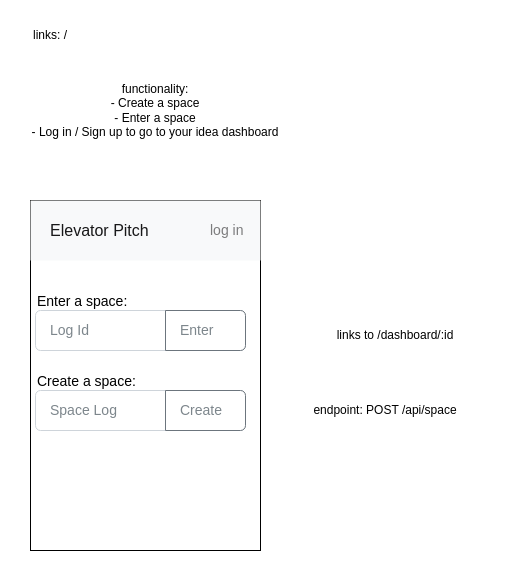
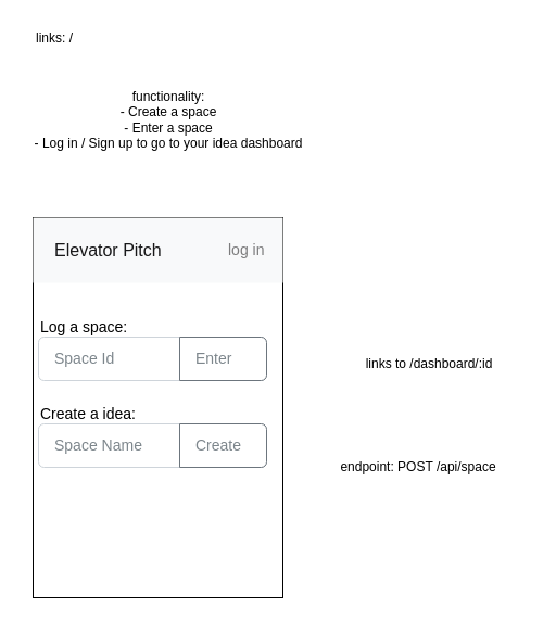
  <mxCell id="0" />
  <mxCell id="1" parent="0" />
  <mxCell id="2" value="links: /" style="text;html=1;strokeColor=none;fillColor=none;align=center;verticalAlign=middle;whiteSpace=wrap;rounded=0;" vertex="1" parent="1"><mxGeometry x="20" y="20" width="60" height="30" as="geometry" /></mxCell>
  <mxCell id="3" value="functionality:&lt;br&gt;- Create a space&lt;br&gt;- Enter a space&lt;br&gt;- Log in / Sign up to go to your idea dashboard&lt;br&gt;" style="text;html=1;strokeColor=none;fillColor=none;align=center;verticalAlign=middle;whiteSpace=wrap;rounded=0;" vertex="1" parent="1"><mxGeometry x="20" y="70" width="270" height="80" as="geometry" /></mxCell>
  <mxCell id="4" value="" style="rounded=0;whiteSpace=wrap;html=1;" vertex="1" parent="1"><mxGeometry x="30" y="200" width="230" height="350" as="geometry" /></mxCell>
- <mxCell id="5" value="Log Id" style="html=1;shadow=0;dashed=0;shape=mxgraph.bootstrap.rrect;rSize=5;strokeColor=#CED4DA;html=1;whiteSpace=wrap;fillColor=#FFFFFF;fontColor=#7D868C;align=left;spacing=15;fontSize=14;" vertex="1" parent="1"><mxGeometry x="35" y="310" width="210" height="40" as="geometry" /></mxCell>
+ <mxCell id="5" value="Space Id" style="html=1;shadow=0;dashed=0;shape=mxgraph.bootstrap.rrect;rSize=5;strokeColor=#CED4DA;html=1;whiteSpace=wrap;fillColor=#FFFFFF;fontColor=#7D868C;align=left;spacing=15;fontSize=14;" vertex="1" parent="1"><mxGeometry x="35" y="310" width="210" height="40" as="geometry" /></mxCell>
  <mxCell id="6" value="Enter" style="html=1;shadow=0;dashed=0;shape=mxgraph.bootstrap.rightButton;strokeColor=#6C757D;gradientColor=inherit;fontColor=inherit;fillColor=#ffffff;rSize=5;perimeter=none;whiteSpace=wrap;resizeHeight=1;fontSize=14;align=left;spacing=15;" vertex="1" parent="5"><mxGeometry x="1" width="80" height="40" relative="1" as="geometry"><mxPoint x="-80" as="offset" /></mxGeometry></mxCell>
- <mxCell id="7" value="Space Log" style="html=1;shadow=0;dashed=0;shape=mxgraph.bootstrap.rrect;rSize=5;strokeColor=#CED4DA;html=1;whiteSpace=wrap;fillColor=#FFFFFF;fontColor=#7D868C;align=left;spacing=15;fontSize=14;" vertex="1" parent="1"><mxGeometry x="35" y="390" width="210" height="40" as="geometry" /></mxCell>
+ <mxCell id="7" value="Space Name" style="html=1;shadow=0;dashed=0;shape=mxgraph.bootstrap.rrect;rSize=5;strokeColor=#CED4DA;html=1;whiteSpace=wrap;fillColor=#FFFFFF;fontColor=#7D868C;align=left;spacing=15;fontSize=14;" vertex="1" parent="1"><mxGeometry x="35" y="390" width="210" height="40" as="geometry" /></mxCell>
  <mxCell id="8" value="Create" style="html=1;shadow=0;dashed=0;shape=mxgraph.bootstrap.rightButton;strokeColor=#6C757D;gradientColor=inherit;fontColor=inherit;fillColor=#ffffff;rSize=5;perimeter=none;whiteSpace=wrap;resizeHeight=1;fontSize=14;align=left;spacing=15;" vertex="1" parent="7"><mxGeometry x="1" width="80" height="40" relative="1" as="geometry"><mxPoint x="-80" as="offset" /></mxGeometry></mxCell>
- <mxCell id="9" value="Enter a space:" style="fillColor=none;strokeColor=none;align=left;fontSize=14;" vertex="1" parent="1"><mxGeometry x="35" y="280" width="150" height="40" as="geometry" /></mxCell>
- <mxCell id="10" value="Create a space:" style="fillColor=none;strokeColor=none;align=left;fontSize=14;" vertex="1" parent="1"><mxGeometry x="35" y="360" width="150" height="40" as="geometry" /></mxCell>
+ <mxCell id="9" value="Log a space:" style="fillColor=none;strokeColor=none;align=left;fontSize=14;" vertex="1" parent="1"><mxGeometry x="35" y="280" width="150" height="40" as="geometry" /></mxCell>
+ <mxCell id="10" value="Create a idea:" style="fillColor=none;strokeColor=none;align=left;fontSize=14;" vertex="1" parent="1"><mxGeometry x="35" y="360" width="150" height="40" as="geometry" /></mxCell>
  <mxCell id="11" value="" style="html=1;shadow=0;dashed=0;fillColor=#F8F9FA;strokeColor=none;fontSize=16;fontColor=#7C7C7D;align=right;spacing=15;" vertex="1" parent="1"><mxGeometry x="30" y="200" width="230" height="60" as="geometry" /></mxCell>
  <mxCell id="12" value="Elevator Pitch" style="strokeColor=none;html=1;whiteSpace=wrap;fillColor=none;fontColor=#181819;align=left;fontSize=16;spacing=10;" vertex="1" parent="11"><mxGeometry width="130" height="40" relative="1" as="geometry"><mxPoint x="10" y="10" as="offset" /></mxGeometry></mxCell>
  <mxCell id="13" value="log in" style="strokeColor=none;html=1;whiteSpace=wrap;fillColor=none;fontColor=#7C7C7D;align=left;fontSize=14;spacing=10;" vertex="1" parent="11"><mxGeometry width="60" height="40" relative="1" as="geometry"><mxPoint x="170" y="10" as="offset" /></mxGeometry></mxCell>
- <mxCell id="14" value="endpoint: POST /api/space" style="text;html=1;strokeColor=none;fillColor=none;align=center;verticalAlign=middle;whiteSpace=wrap;rounded=0;" vertex="1" parent="1"><mxGeometry x="290" y="395" width="190" height="30" as="geometry" /></mxCell>
+ <mxCell id="14" value="endpoint: POST /api/space" style="text;html=1;strokeColor=none;fillColor=none;align=center;verticalAlign=middle;whiteSpace=wrap;rounded=0;" vertex="1" parent="1"><mxGeometry x="290" y="415" width="190" height="30" as="geometry" /></mxCell>
  <mxCell id="15" value="links to /dashboard/:id" style="text;html=1;strokeColor=none;fillColor=none;align=center;verticalAlign=middle;whiteSpace=wrap;rounded=0;" vertex="1" parent="1"><mxGeometry x="300" y="320" width="190" height="30" as="geometry" /></mxCell>
